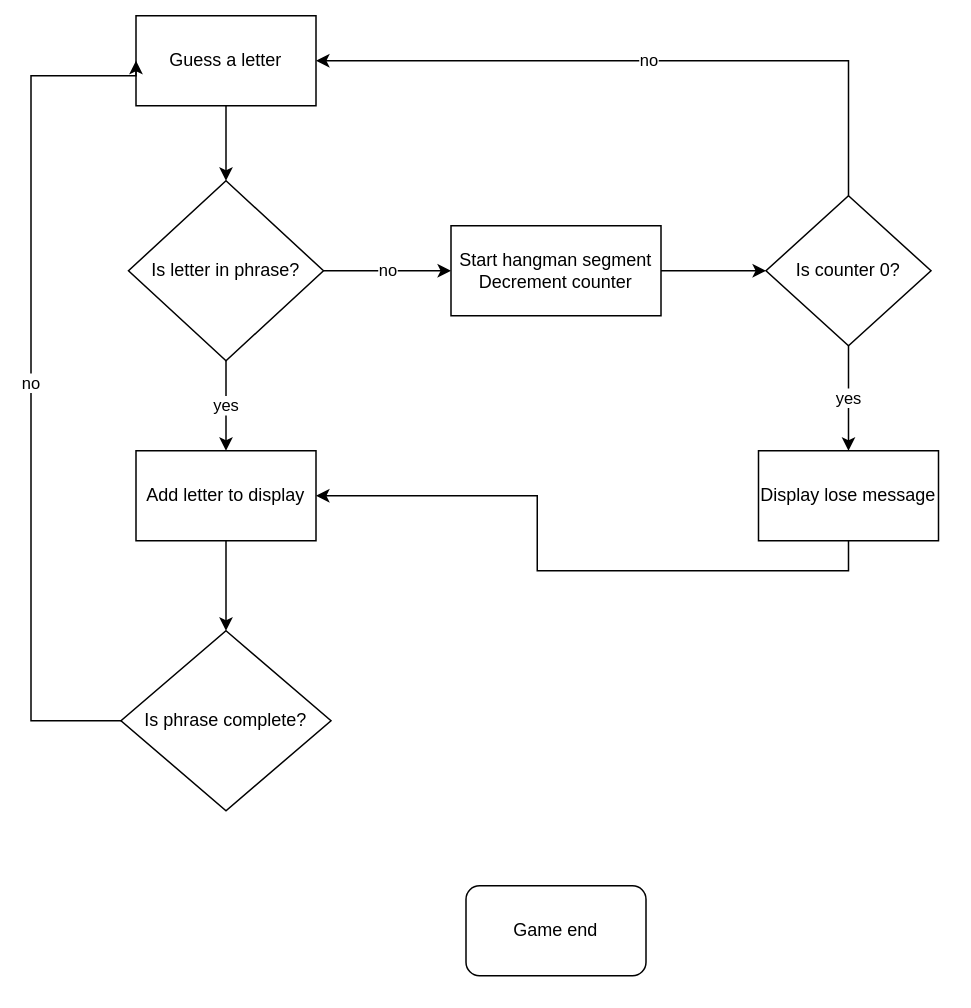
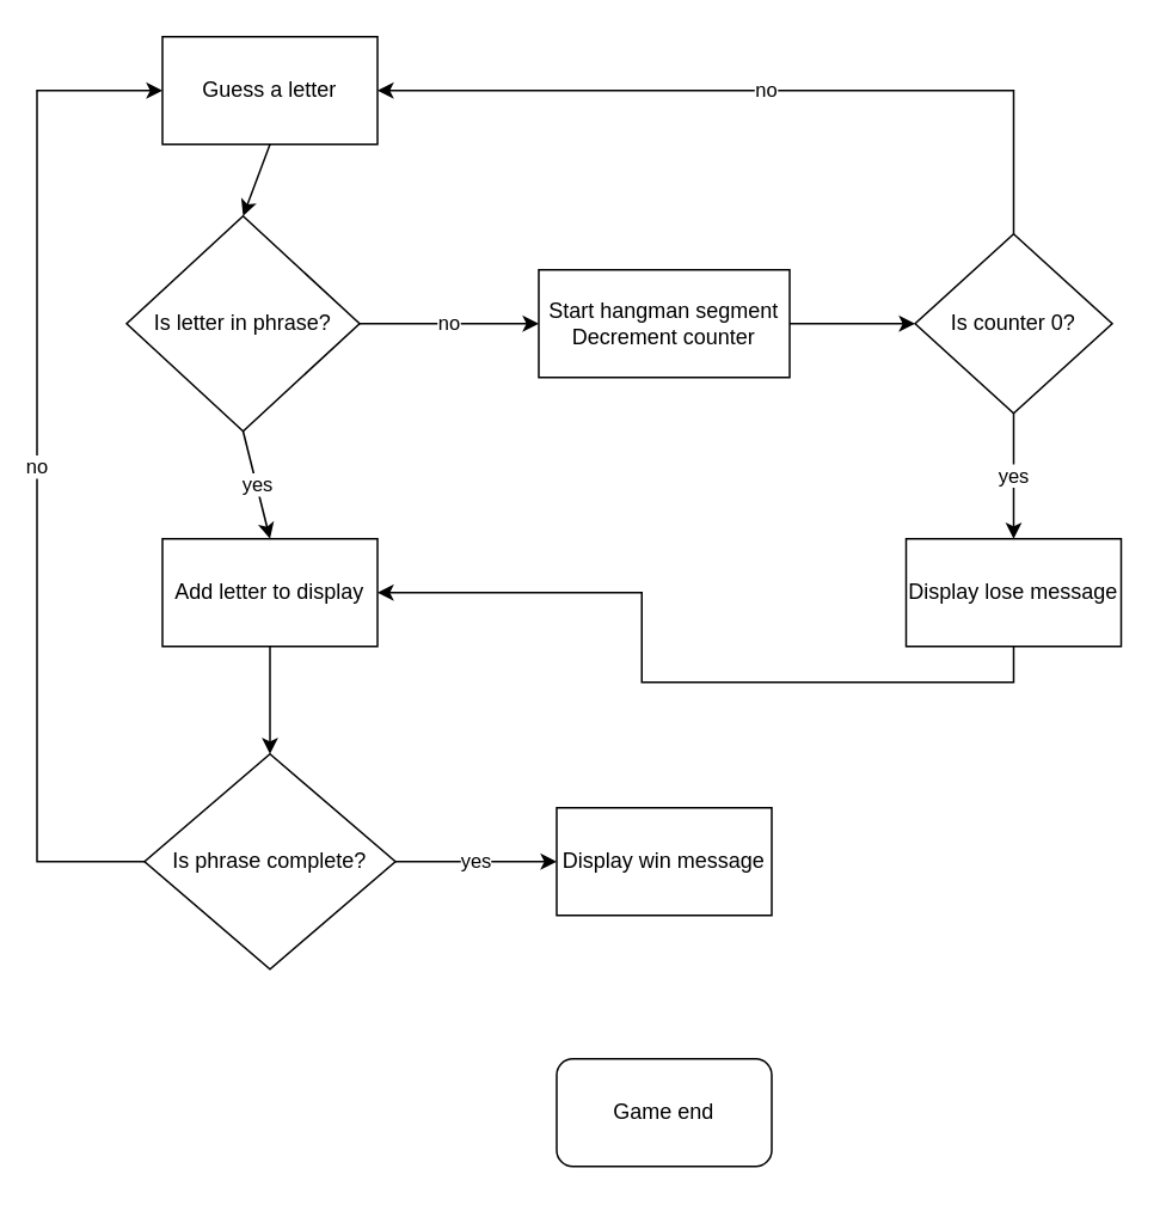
  <mxCell id="0" />
  <mxCell id="1" parent="0" />
- <mxCell id="2" value="Is letter in phrase?" style="rhombus;whiteSpace=wrap;html=1;" vertex="1" parent="1"><mxGeometry x="85" y="120" width="130" height="120" as="geometry" /></mxCell>
+ <mxCell id="2" value="Is letter in phrase?" style="rhombus;whiteSpace=wrap;html=1;" vertex="1" parent="1"><mxGeometry x="70" y="120" width="130" height="120" as="geometry" /></mxCell>
  <mxCell id="3" value="no" style="edgeStyle=orthogonalEdgeStyle;rounded=0;orthogonalLoop=1;jettySize=auto;html=1;exitX=0.5;exitY=0;exitDx=0;exitDy=0;entryX=1;entryY=0.5;entryDx=0;entryDy=0;" edge="1" parent="1" source="4" target="5"><mxGeometry relative="1" as="geometry" /></mxCell>
  <mxCell id="4" value="Is counter 0?" style="rhombus;whiteSpace=wrap;html=1;" vertex="1" parent="1"><mxGeometry x="510" y="130" width="110" height="100" as="geometry" /></mxCell>
- <mxCell id="5" value="Guess a letter" style="rounded=0;whiteSpace=wrap;html=1;" vertex="1" parent="1"><mxGeometry x="90" y="10" width="120" height="60" as="geometry" /></mxCell>
+ <mxCell id="5" value="Guess a letter" style="rounded=0;whiteSpace=wrap;html=1;" vertex="1" parent="1"><mxGeometry x="90" y="20" width="120" height="60" as="geometry" /></mxCell>
  <mxCell id="6" value="Start hangman segment&lt;br&gt;Decrement counter" style="rounded=0;whiteSpace=wrap;html=1;" vertex="1" parent="1"><mxGeometry x="300" y="150" width="140" height="60" as="geometry" /></mxCell>
  <mxCell id="7" value="Game end" style="rounded=1;whiteSpace=wrap;html=1;" vertex="1" parent="1"><mxGeometry x="310" y="590" width="120" height="60" as="geometry" /></mxCell>
  <mxCell id="8" style="edgeStyle=orthogonalEdgeStyle;rounded=0;orthogonalLoop=1;jettySize=auto;html=1;exitX=0.5;exitY=1;exitDx=0;exitDy=0;" edge="1" parent="1" source="9" target="10"><mxGeometry relative="1" as="geometry" /></mxCell>
  <mxCell id="9" value="Display lose message" style="rounded=0;whiteSpace=wrap;html=1;" vertex="1" parent="1"><mxGeometry x="505" y="300" width="120" height="60" as="geometry" /></mxCell>
  <mxCell id="10" value="Add letter to display" style="rounded=0;whiteSpace=wrap;html=1;" vertex="1" parent="1"><mxGeometry x="90" y="300" width="120" height="60" as="geometry" /></mxCell>
  <mxCell id="11" value="no" style="edgeStyle=orthogonalEdgeStyle;rounded=0;orthogonalLoop=1;jettySize=auto;html=1;exitX=0;exitY=0.5;exitDx=0;exitDy=0;entryX=0;entryY=0.5;entryDx=0;entryDy=0;" edge="1" parent="1" source="12" target="5"><mxGeometry relative="1" as="geometry"><mxPoint x="-40" y="20" as="targetPoint" /><Array as="points"><mxPoint x="20" y="480" /><mxPoint x="20" y="50" /></Array></mxGeometry></mxCell>
  <mxCell id="12" value="Is phrase complete?" style="rhombus;whiteSpace=wrap;html=1;" vertex="1" parent="1"><mxGeometry x="80" y="420" width="140" height="120" as="geometry" /></mxCell>
+ <mxCell id="13" value="Display win message" style="rounded=0;whiteSpace=wrap;html=1;" vertex="1" parent="1"><mxGeometry x="310" y="450" width="120" height="60" as="geometry" /></mxCell>
  <mxCell id="14" value="yes" style="endArrow=classic;html=1;exitX=0.5;exitY=1;exitDx=0;exitDy=0;entryX=0.5;entryY=0;entryDx=0;entryDy=0;" edge="1" parent="1" source="2" target="10"><mxGeometry width="50" height="50" relative="1" as="geometry"><mxPoint x="160" y="-20" as="sourcePoint" /><mxPoint x="150" y="280" as="targetPoint" /></mxGeometry></mxCell>
  <mxCell id="15" value="" style="endArrow=classic;html=1;exitX=0.5;exitY=1;exitDx=0;exitDy=0;entryX=0.5;entryY=0;entryDx=0;entryDy=0;" edge="1" parent="1" source="5" target="2"><mxGeometry width="50" height="50" relative="1" as="geometry"><mxPoint x="165" y="240" as="sourcePoint" /><mxPoint x="150" y="120" as="targetPoint" /></mxGeometry></mxCell>
  <mxCell id="16" value="" style="endArrow=classic;html=1;exitX=0.5;exitY=1;exitDx=0;exitDy=0;entryX=0.5;entryY=0;entryDx=0;entryDy=0;" edge="1" parent="1" source="10" target="12"><mxGeometry width="50" height="50" relative="1" as="geometry"><mxPoint x="160" y="250" as="sourcePoint" /><mxPoint x="160" y="310" as="targetPoint" /></mxGeometry></mxCell>
+ <mxCell id="17" value="yes" style="endArrow=classic;html=1;exitX=1;exitY=0.5;exitDx=0;exitDy=0;entryX=0;entryY=0.5;entryDx=0;entryDy=0;" edge="1" parent="1" source="12" target="13"><mxGeometry width="50" height="50" relative="1" as="geometry"><mxPoint x="160" y="370" as="sourcePoint" /><mxPoint x="160" y="430" as="targetPoint" /></mxGeometry></mxCell>
  <mxCell id="18" value="no" style="endArrow=classic;html=1;exitX=1;exitY=0.5;exitDx=0;exitDy=0;entryX=0;entryY=0.5;entryDx=0;entryDy=0;" edge="1" parent="1" source="2" target="6"><mxGeometry width="50" height="50" relative="1" as="geometry"><mxPoint x="160" y="-20" as="sourcePoint" /><mxPoint x="160" y="30" as="targetPoint" /><Array as="points" /></mxGeometry></mxCell>
  <mxCell id="19" value="" style="endArrow=classic;html=1;exitX=1;exitY=0.5;exitDx=0;exitDy=0;entryX=0;entryY=0.5;entryDx=0;entryDy=0;" edge="1" parent="1" source="6" target="4"><mxGeometry width="50" height="50" relative="1" as="geometry"><mxPoint x="220.06" y="180.04" as="sourcePoint" /><mxPoint x="320" y="180" as="targetPoint" /></mxGeometry></mxCell>
  <mxCell id="20" value="yes" style="endArrow=classic;html=1;exitX=0.5;exitY=1;exitDx=0;exitDy=0;entryX=0.5;entryY=0;entryDx=0;entryDy=0;" edge="1" parent="1" source="4" target="9"><mxGeometry width="50" height="50" relative="1" as="geometry"><mxPoint x="450" y="190" as="sourcePoint" /><mxPoint x="520" y="190" as="targetPoint" /></mxGeometry></mxCell>
